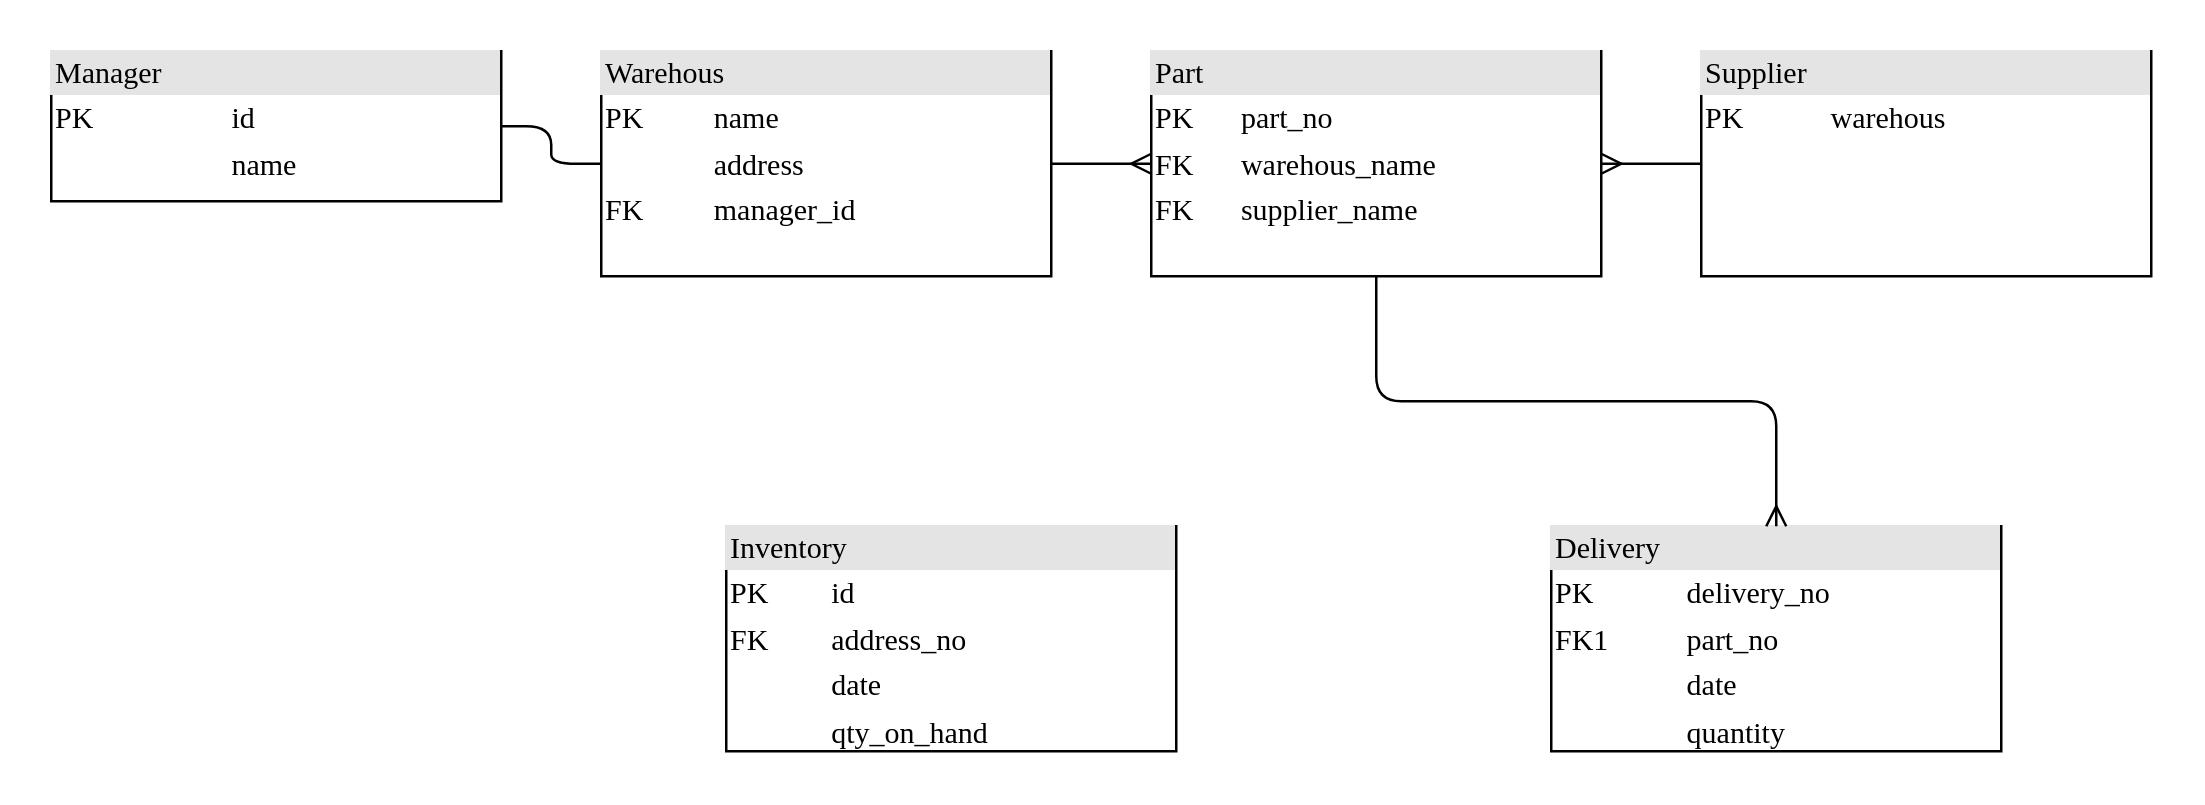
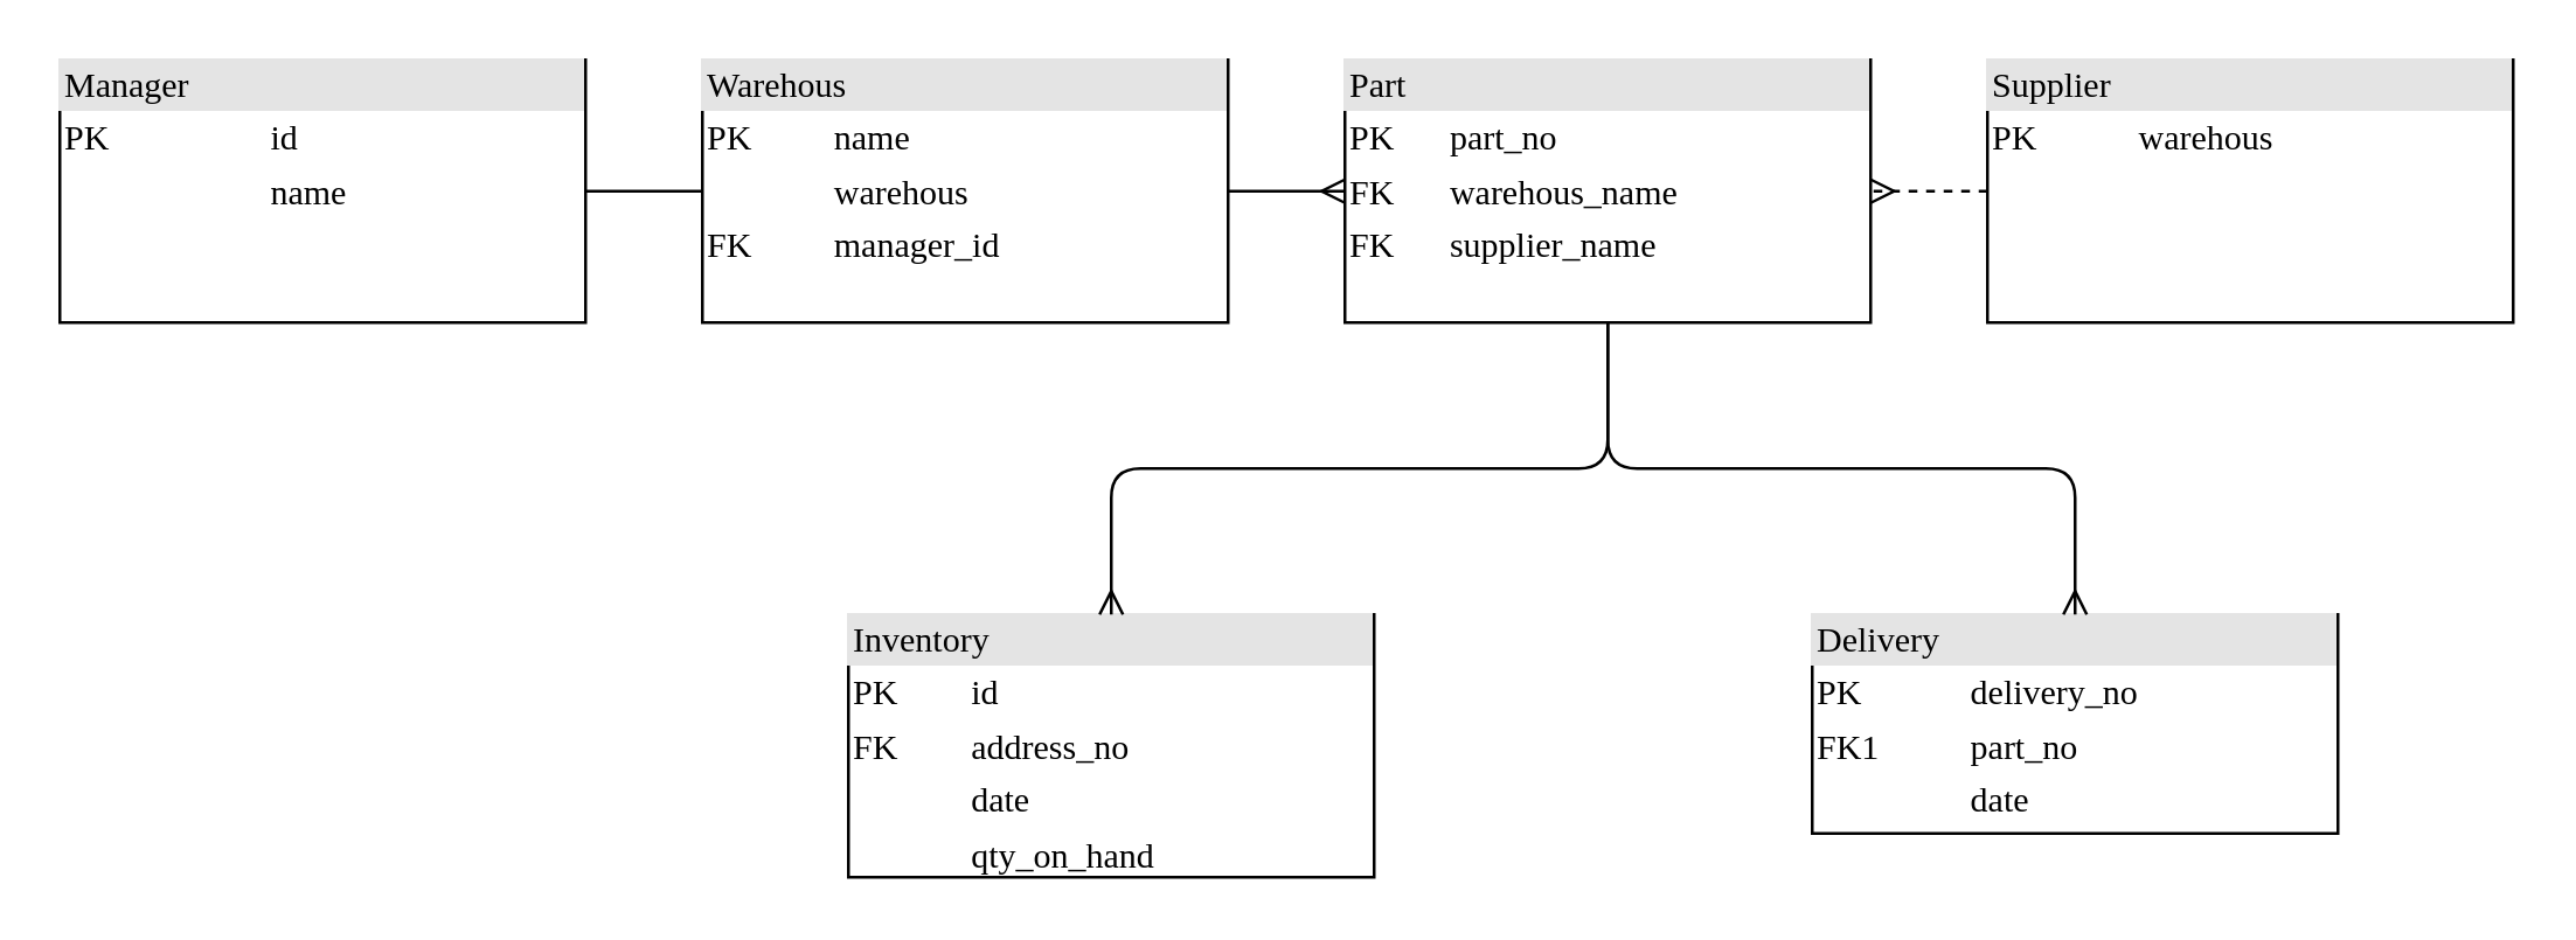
  <mxCell id="0" />
  <mxCell id="1" parent="0" />
- <mxCell id="2" value="&lt;div style=&quot;box-sizing:border-box;width:100%;background:#e4e4e4;padding:2px;&quot;&gt;Manager&lt;/div&gt;&lt;table style=&quot;width:100%;font-size:1em;&quot; cellpadding=&quot;2&quot; cellspacing=&quot;0&quot;&gt;&lt;tbody&gt;&lt;tr&gt;&lt;td&gt;PK&lt;/td&gt;&lt;td&gt;id&lt;/td&gt;&lt;/tr&gt;&lt;tr&gt;&lt;td&gt;&lt;br&gt;&lt;/td&gt;&lt;td&gt;name&lt;/td&gt;&lt;/tr&gt;&lt;/tbody&gt;&lt;/table&gt;" style="verticalAlign=top;align=left;overflow=fill;html=1;rounded=0;shadow=0;comic=0;labelBackgroundColor=none;strokeWidth=1;fontFamily=Verdana;fontSize=12" parent="1" vertex="1"><mxGeometry x="20" y="20" width="180" height="60" as="geometry" /></mxCell>
- <mxCell id="3" style="edgeStyle=orthogonalEdgeStyle;html=1;labelBackgroundColor=none;startArrow=none;endArrow=ERmany;fontFamily=Verdana;fontSize=12;align=left;startFill=0;endFill=0;" parent="1" source="4" target="10" edge="1"><mxGeometry relative="1" as="geometry" /></mxCell>
+ <mxCell id="2" value="&lt;div style=&quot;box-sizing:border-box;width:100%;background:#e4e4e4;padding:2px;&quot;&gt;Manager&lt;/div&gt;&lt;table style=&quot;width:100%;font-size:1em;&quot; cellpadding=&quot;2&quot; cellspacing=&quot;0&quot;&gt;&lt;tbody&gt;&lt;tr&gt;&lt;td&gt;PK&lt;/td&gt;&lt;td&gt;id&lt;/td&gt;&lt;/tr&gt;&lt;tr&gt;&lt;td&gt;&lt;br&gt;&lt;/td&gt;&lt;td&gt;name&lt;/td&gt;&lt;/tr&gt;&lt;/tbody&gt;&lt;/table&gt;" style="verticalAlign=top;align=left;overflow=fill;html=1;rounded=0;shadow=0;comic=0;labelBackgroundColor=none;strokeWidth=1;fontFamily=Verdana;fontSize=12" parent="1" vertex="1"><mxGeometry x="20" y="20" width="180" height="90" as="geometry" /></mxCell>
+ <mxCell id="3" style="edgeStyle=orthogonalEdgeStyle;html=1;labelBackgroundColor=none;startArrow=none;endArrow=ERmany;fontFamily=Verdana;fontSize=12;align=left;startFill=0;endFill=0;dashed=1;" parent="1" source="4" target="10" edge="1"><mxGeometry relative="1" as="geometry" /></mxCell>
  <mxCell id="4" value="&lt;div style=&quot;box-sizing: border-box ; width: 100% ; background: #e4e4e4 ; padding: 2px&quot;&gt;Supplier&lt;/div&gt;&lt;table style=&quot;width: 100% ; font-size: 1em&quot; cellpadding=&quot;2&quot; cellspacing=&quot;0&quot;&gt;&lt;tbody&gt;&lt;tr&gt;&lt;td&gt;PK&lt;/td&gt;&lt;td&gt;warehous&lt;/td&gt;&lt;/tr&gt;&lt;/tbody&gt;&lt;/table&gt;" style="verticalAlign=top;align=left;overflow=fill;html=1;rounded=0;shadow=0;comic=0;labelBackgroundColor=none;strokeWidth=1;fontFamily=Verdana;fontSize=12" parent="1" vertex="1"><mxGeometry x="680" y="20" width="180" height="90" as="geometry" /></mxCell>
  <mxCell id="5" value="&lt;div style=&quot;box-sizing: border-box ; width: 100% ; background: #e4e4e4 ; padding: 2px&quot;&gt;Inventory&lt;/div&gt;&lt;table style=&quot;width: 100% ; font-size: 1em&quot; cellpadding=&quot;2&quot; cellspacing=&quot;0&quot;&gt;&lt;tbody&gt;&lt;tr&gt;&lt;td&gt;PK&lt;/td&gt;&lt;td&gt;id&lt;/td&gt;&lt;/tr&gt;&lt;tr&gt;&lt;td&gt;FK&lt;/td&gt;&lt;td&gt;address_no&lt;br&gt;&lt;/td&gt;&lt;/tr&gt;&lt;tr&gt;&lt;td&gt;&lt;/td&gt;&lt;td&gt;date&lt;br&gt;&lt;/td&gt;&lt;/tr&gt;&lt;tr&gt;&lt;td&gt;&lt;br&gt;&lt;/td&gt;&lt;td&gt;qty_on_hand&lt;br&gt;&lt;/td&gt;&lt;/tr&gt;&lt;/tbody&gt;&lt;/table&gt;" style="verticalAlign=top;align=left;overflow=fill;html=1;rounded=0;shadow=0;comic=0;labelBackgroundColor=none;strokeWidth=1;fontFamily=Verdana;fontSize=12" parent="1" vertex="1"><mxGeometry x="290" y="210" width="180" height="90" as="geometry" /></mxCell>
- <mxCell id="7" value="&lt;div style=&quot;box-sizing:border-box;width:100%;background:#e4e4e4;padding:2px;&quot;&gt;Warehous&lt;/div&gt;&lt;table style=&quot;width:100%;font-size:1em;&quot; cellpadding=&quot;2&quot; cellspacing=&quot;0&quot;&gt;&lt;tbody&gt;&lt;tr&gt;&lt;td&gt;PK&lt;/td&gt;&lt;td&gt;name&lt;/td&gt;&lt;/tr&gt;&lt;tr&gt;&lt;td&gt;&lt;br&gt;&lt;/td&gt;&lt;td&gt;address&lt;br&gt;&lt;/td&gt;&lt;/tr&gt;&lt;tr&gt;&lt;td&gt;FK&lt;/td&gt;&lt;td&gt;manager_id&lt;/td&gt;&lt;/tr&gt;&lt;/tbody&gt;&lt;/table&gt;" style="verticalAlign=top;align=left;overflow=fill;html=1;rounded=0;shadow=0;comic=0;labelBackgroundColor=none;strokeWidth=1;fontFamily=Verdana;fontSize=12" parent="1" vertex="1"><mxGeometry x="240" y="20" width="180" height="90" as="geometry" /></mxCell>
- <mxCell id="8" value="&lt;div style=&quot;box-sizing: border-box ; width: 100% ; background: #e4e4e4 ; padding: 2px&quot;&gt;Delivery&lt;/div&gt;&lt;table style=&quot;width: 100% ; font-size: 1em&quot; cellpadding=&quot;2&quot; cellspacing=&quot;0&quot;&gt;&lt;tbody&gt;&lt;tr&gt;&lt;td&gt;PK&lt;/td&gt;&lt;td&gt;delivery_no&lt;/td&gt;&lt;/tr&gt;&lt;tr&gt;&lt;td&gt;FK1&lt;/td&gt;&lt;td&gt;part_no&lt;/td&gt;&lt;/tr&gt;&lt;tr&gt;&lt;td&gt;&lt;/td&gt;&lt;td&gt;date&lt;/td&gt;&lt;/tr&gt;&lt;tr&gt;&lt;td&gt;&lt;br&gt;&lt;/td&gt;&lt;td&gt;quantity&lt;br&gt;&lt;/td&gt;&lt;/tr&gt;&lt;/tbody&gt;&lt;/table&gt;" style="verticalAlign=top;align=left;overflow=fill;html=1;rounded=0;shadow=0;comic=0;labelBackgroundColor=none;strokeWidth=1;fontFamily=Verdana;fontSize=12" parent="1" vertex="1"><mxGeometry x="620" y="210" width="180" height="90" as="geometry" /></mxCell>
+ <mxCell id="6" style="edgeStyle=orthogonalEdgeStyle;html=1;entryX=0.5;entryY=0;labelBackgroundColor=none;startArrow=none;endArrow=ERmany;fontFamily=Verdana;fontSize=12;align=left;startFill=0;endFill=0;" parent="1" source="10" target="5" edge="1"><mxGeometry relative="1" as="geometry" /></mxCell>
+ <mxCell id="7" value="&lt;div style=&quot;box-sizing:border-box;width:100%;background:#e4e4e4;padding:2px;&quot;&gt;Warehous&lt;/div&gt;&lt;table style=&quot;width:100%;font-size:1em;&quot; cellpadding=&quot;2&quot; cellspacing=&quot;0&quot;&gt;&lt;tbody&gt;&lt;tr&gt;&lt;td&gt;PK&lt;/td&gt;&lt;td&gt;name&lt;/td&gt;&lt;/tr&gt;&lt;tr&gt;&lt;td&gt;&lt;br&gt;&lt;/td&gt;&lt;td&gt;warehous&lt;br&gt;&lt;/td&gt;&lt;/tr&gt;&lt;tr&gt;&lt;td&gt;FK&lt;/td&gt;&lt;td&gt;manager_id&lt;/td&gt;&lt;/tr&gt;&lt;/tbody&gt;&lt;/table&gt;" style="verticalAlign=top;align=left;overflow=fill;html=1;rounded=0;shadow=0;comic=0;labelBackgroundColor=none;strokeWidth=1;fontFamily=Verdana;fontSize=12" parent="1" vertex="1"><mxGeometry x="240" y="20" width="180" height="90" as="geometry" /></mxCell>
+ <mxCell id="8" value="&lt;div style=&quot;box-sizing: border-box ; width: 100% ; background: #e4e4e4 ; padding: 2px&quot;&gt;Delivery&lt;/div&gt;&lt;table style=&quot;width: 100% ; font-size: 1em&quot; cellpadding=&quot;2&quot; cellspacing=&quot;0&quot;&gt;&lt;tbody&gt;&lt;tr&gt;&lt;td&gt;PK&lt;/td&gt;&lt;td&gt;delivery_no&lt;/td&gt;&lt;/tr&gt;&lt;tr&gt;&lt;td&gt;FK1&lt;/td&gt;&lt;td&gt;part_no&lt;/td&gt;&lt;/tr&gt;&lt;tr&gt;&lt;td&gt;&lt;/td&gt;&lt;td&gt;date&lt;/td&gt;&lt;/tr&gt;&lt;tr&gt;&lt;td&gt;&lt;br&gt;&lt;/td&gt;&lt;td&gt;quantity&lt;br&gt;&lt;/td&gt;&lt;/tr&gt;&lt;/tbody&gt;&lt;/table&gt;" style="verticalAlign=top;align=left;overflow=fill;html=1;rounded=0;shadow=0;comic=0;labelBackgroundColor=none;strokeWidth=1;fontFamily=Verdana;fontSize=12" parent="1" vertex="1"><mxGeometry x="620" y="210" width="180" height="75" as="geometry" /></mxCell>
  <mxCell id="9" value="" style="edgeStyle=orthogonalEdgeStyle;html=1;endArrow=none;startArrow=none;labelBackgroundColor=none;fontFamily=Verdana;fontSize=12;align=left;exitX=1;exitY=0.5;exitDx=0;exitDy=0;startFill=0;endFill=0;" parent="1" source="2" target="7" edge="1"><mxGeometry width="100" height="100" relative="1" as="geometry"><mxPoint x="360" y="320" as="sourcePoint" /><mxPoint x="460" y="220" as="targetPoint" /></mxGeometry></mxCell>
  <mxCell id="10" value="&lt;div style=&quot;box-sizing: border-box ; width: 100% ; background: #e4e4e4 ; padding: 2px&quot;&gt;Part&lt;/div&gt;&lt;table style=&quot;width: 100% ; font-size: 1em&quot; cellpadding=&quot;2&quot; cellspacing=&quot;0&quot;&gt;&lt;tbody&gt;&lt;tr&gt;&lt;td&gt;PK&lt;/td&gt;&lt;td&gt;part_no&lt;br&gt;&lt;/td&gt;&lt;/tr&gt;&lt;tr&gt;&lt;td&gt;FK&lt;/td&gt;&lt;td&gt;warehous_name&lt;/td&gt;&lt;/tr&gt;&lt;tr&gt;&lt;td&gt;FK&lt;/td&gt;&lt;td&gt;supplier_name&lt;/td&gt;&lt;/tr&gt;&lt;/tbody&gt;&lt;/table&gt;" style="verticalAlign=top;align=left;overflow=fill;html=1;rounded=0;shadow=0;comic=0;labelBackgroundColor=none;strokeWidth=1;fontFamily=Verdana;fontSize=12" vertex="1" parent="1"><mxGeometry x="460" y="20" width="180" height="90" as="geometry" /></mxCell>
  <mxCell id="11" style="edgeStyle=orthogonalEdgeStyle;html=1;labelBackgroundColor=none;startArrow=none;endArrow=ERmany;fontFamily=Verdana;fontSize=12;align=left;startFill=0;endFill=0;" edge="1" parent="1" source="7" target="10"><mxGeometry relative="1" as="geometry"><mxPoint x="320" y="120" as="sourcePoint" /><mxPoint x="430" y="230" as="targetPoint" /></mxGeometry></mxCell>
  <mxCell id="12" style="edgeStyle=orthogonalEdgeStyle;html=1;labelBackgroundColor=none;startArrow=none;endArrow=ERmany;fontFamily=Verdana;fontSize=12;align=left;startFill=0;endFill=0;" edge="1" parent="1" source="10" target="8"><mxGeometry relative="1" as="geometry"><mxPoint x="560" y="120" as="sourcePoint" /><mxPoint x="390" y="220" as="targetPoint" /></mxGeometry></mxCell>
